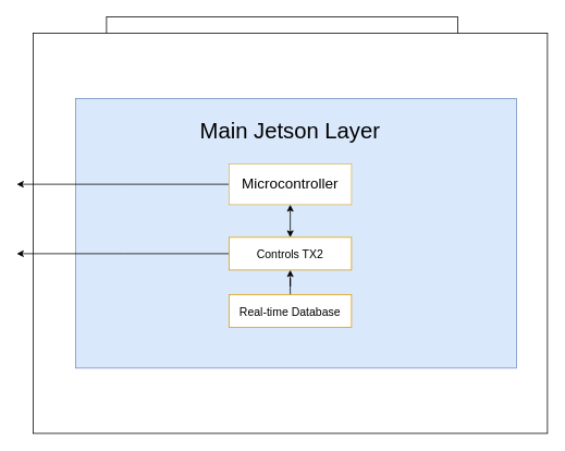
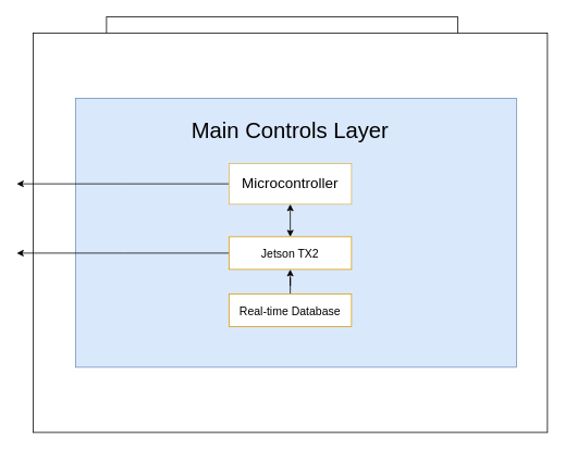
  <mxCell id="0" />
  <mxCell id="1" parent="0" />
  <mxCell id="2" value="" style="whiteSpace=wrap;html=1;aspect=fixed;" parent="1" vertex="1"><mxGeometry x="130" y="20" width="430" height="430" as="geometry" /></mxCell>
  <mxCell id="3" style="edgeStyle=orthogonalEdgeStyle;rounded=0;orthogonalLoop=1;jettySize=auto;html=1;exitX=0.5;exitY=0;exitDx=0;exitDy=0;entryX=0.5;entryY=1;entryDx=0;entryDy=0;" parent="1" source="4" target="6" edge="1"><mxGeometry relative="1" as="geometry" /></mxCell>
  <mxCell id="4" value="" style="rounded=0;whiteSpace=wrap;html=1;" parent="1" vertex="1"><mxGeometry x="262.5" y="175" width="165" height="120" as="geometry" /></mxCell>
  <mxCell id="5" style="edgeStyle=orthogonalEdgeStyle;rounded=0;orthogonalLoop=1;jettySize=auto;html=1;exitX=0.5;exitY=1;exitDx=0;exitDy=0;entryX=0.5;entryY=0;entryDx=0;entryDy=0;" parent="1" source="6" target="4" edge="1"><mxGeometry relative="1" as="geometry" /></mxCell>
  <mxCell id="6" value="" style="rounded=0;whiteSpace=wrap;html=1;" parent="1" vertex="1"><mxGeometry x="285" y="70" width="120" height="60" as="geometry" /></mxCell>
  <mxCell id="7" style="edgeStyle=orthogonalEdgeStyle;rounded=0;orthogonalLoop=1;jettySize=auto;html=1;exitX=0.5;exitY=0;exitDx=0;exitDy=0;entryX=0.5;entryY=1;entryDx=0;entryDy=0;" parent="1" source="8" target="4" edge="1"><mxGeometry relative="1" as="geometry" /></mxCell>
  <mxCell id="8" value="" style="rounded=0;whiteSpace=wrap;html=1;" parent="1" vertex="1"><mxGeometry x="285" y="350" width="120" height="60" as="geometry" /></mxCell>
  <mxCell id="9" value="Real-time Database" style="text;html=1;strokeColor=none;fillColor=none;align=center;verticalAlign=middle;whiteSpace=wrap;rounded=0;" parent="1" vertex="1"><mxGeometry x="315" y="365" width="60" height="30" as="geometry" /></mxCell>
  <mxCell id="10" value="Microcontroller" style="text;html=1;strokeColor=none;fillColor=none;align=center;verticalAlign=middle;whiteSpace=wrap;rounded=0;" parent="1" vertex="1"><mxGeometry x="315" y="85" width="60" height="30" as="geometry" /></mxCell>
  <mxCell id="11" value="Controls Software (Jetson TX2)" style="text;html=1;strokeColor=none;fillColor=none;align=center;verticalAlign=middle;whiteSpace=wrap;rounded=0;" parent="1" vertex="1"><mxGeometry x="277.5" y="220" width="135" height="30" as="geometry" /></mxCell>
  <mxCell id="12" value="" style="rounded=0;whiteSpace=wrap;html=1;fontSize=14;" vertex="1" parent="1"><mxGeometry x="40" y="40" width="630" height="490" as="geometry" /></mxCell>
  <mxCell id="13" value="" style="rounded=0;whiteSpace=wrap;html=1;fillColor=#dae8fc;strokeColor=#6c8ebf;" vertex="1" parent="1"><mxGeometry x="92" y="120" width="540" height="330" as="geometry" /></mxCell>
- <mxCell id="14" value="Main Jetson Layer" style="text;html=1;strokeColor=none;fillColor=none;align=center;verticalAlign=middle;whiteSpace=wrap;rounded=0;fontSize=27;" vertex="1" parent="1"><mxGeometry x="205" y="130" width="300" height="60" as="geometry" /></mxCell>
+ <mxCell id="14" value="Main Controls Layer" style="text;html=1;strokeColor=none;fillColor=none;align=center;verticalAlign=middle;whiteSpace=wrap;rounded=0;fontSize=27;" vertex="1" parent="1"><mxGeometry x="205" y="130" width="300" height="60" as="geometry" /></mxCell>
  <mxCell id="15" style="edgeStyle=orthogonalEdgeStyle;rounded=0;orthogonalLoop=1;jettySize=auto;html=1;exitX=0;exitY=0.5;exitDx=0;exitDy=0;" edge="1" parent="1" source="16"><mxGeometry relative="1" as="geometry"><mxPoint x="20" y="225" as="targetPoint" /></mxGeometry></mxCell>
  <mxCell id="16" value="Microcontroller" style="rounded=0;whiteSpace=wrap;html=1;fontSize=18;fillColor=#FFFFFF;strokeColor=#d6b656;" vertex="1" parent="1"><mxGeometry x="280" y="200" width="150" height="50" as="geometry" /></mxCell>
  <mxCell id="17" style="edgeStyle=orthogonalEdgeStyle;rounded=0;orthogonalLoop=1;jettySize=auto;html=1;" edge="1" parent="1" source="18"><mxGeometry relative="1" as="geometry"><mxPoint x="20" y="310" as="targetPoint" /></mxGeometry></mxCell>
- <mxCell id="18" value="&lt;span style=&quot;font-size: 14px&quot;&gt;Controls TX2&lt;br&gt;&lt;/span&gt;" style="rounded=0;whiteSpace=wrap;html=1;fontSize=18;fillColor=#FFFFFF;strokeColor=#d79b00;" vertex="1" parent="1"><mxGeometry x="280" y="290" width="150" height="40" as="geometry" /></mxCell>
+ <mxCell id="18" value="&lt;span style=&quot;font-size: 14px&quot;&gt;Jetson TX2&lt;br&gt;&lt;/span&gt;" style="rounded=0;whiteSpace=wrap;html=1;fontSize=18;fillColor=#FFFFFF;strokeColor=#d79b00;" vertex="1" parent="1"><mxGeometry x="280" y="290" width="150" height="40" as="geometry" /></mxCell>
  <mxCell id="19" value="" style="endArrow=classic;startArrow=classic;html=1;rounded=0;endSize=6;jumpSize=10;exitX=0.5;exitY=0;exitDx=0;exitDy=0;entryX=0.5;entryY=1;entryDx=0;entryDy=0;" edge="1" parent="1" source="18" target="16"><mxGeometry width="50" height="50" relative="1" as="geometry"><mxPoint x="340" y="380" as="sourcePoint" /><mxPoint x="390" y="330" as="targetPoint" /></mxGeometry></mxCell>
  <mxCell id="20" value="" style="edgeStyle=orthogonalEdgeStyle;rounded=0;orthogonalLoop=1;jettySize=auto;html=1;" edge="1" parent="1" source="21" target="18"><mxGeometry relative="1" as="geometry" /></mxCell>
  <mxCell id="21" value="&lt;span style=&quot;font-size: 14px&quot;&gt;Real-time Database&lt;br&gt;&lt;/span&gt;" style="rounded=0;whiteSpace=wrap;html=1;fontSize=18;fillColor=#FFFFFF;strokeColor=#d79b00;" vertex="1" parent="1"><mxGeometry x="280" y="360" width="150" height="40" as="geometry" /></mxCell>
